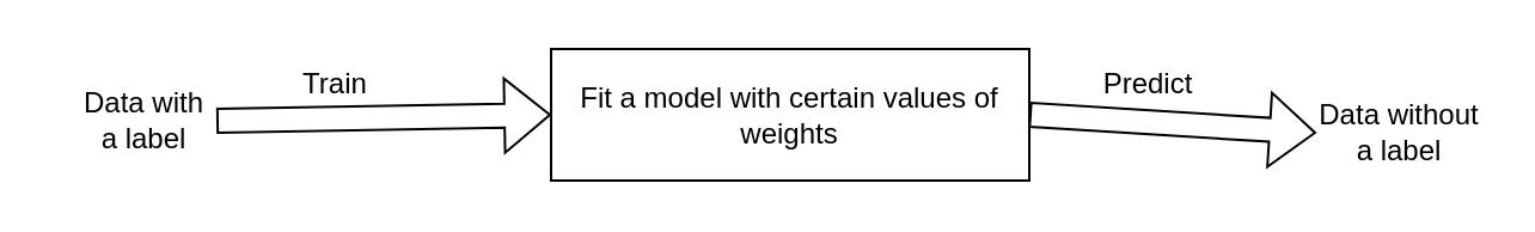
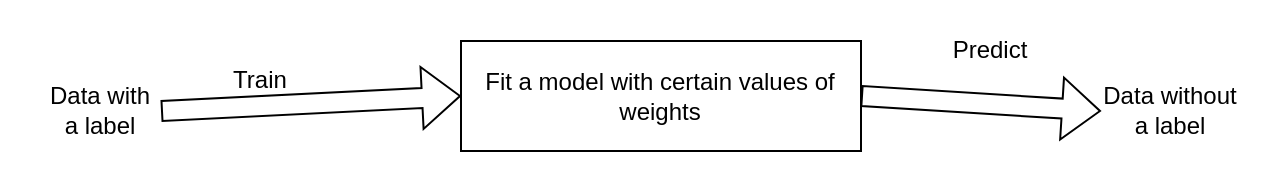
  <mxCell id="0" />
  <mxCell id="1" parent="0" />
  <mxCell id="2" value="Fit a model with certain values of weights" style="rounded=0;whiteSpace=wrap;html=1;" vertex="1" parent="1"><mxGeometry x="230" y="20" width="200" height="55" as="geometry" /></mxCell>
- <mxCell id="3" value="Data with a label" style="text;html=1;strokeColor=none;fillColor=none;align=center;verticalAlign=middle;whiteSpace=wrap;rounded=0;" vertex="1" parent="1"><mxGeometry x="30" y="35" width="60" height="30" as="geometry" /></mxCell>
+ <mxCell id="3" value="Data with a label" style="text;html=1;strokeColor=none;fillColor=none;align=center;verticalAlign=middle;whiteSpace=wrap;rounded=0;" vertex="1" parent="1"><mxGeometry x="20" y="40" width="60" height="30" as="geometry" /></mxCell>
  <mxCell id="4" value="" style="shape=flexArrow;endArrow=classic;html=1;rounded=0;entryX=0;entryY=0.5;entryDx=0;entryDy=0;exitX=1;exitY=0.5;exitDx=0;exitDy=0;" edge="1" parent="1" source="3" target="2"><mxGeometry width="50" height="50" relative="1" as="geometry"><mxPoint x="130" y="80" as="sourcePoint" /><mxPoint x="180" y="30" as="targetPoint" /></mxGeometry></mxCell>
- <mxCell id="5" value="Train" style="text;html=1;strokeColor=none;fillColor=none;align=center;verticalAlign=middle;whiteSpace=wrap;rounded=0;" vertex="1" parent="1"><mxGeometry x="110" y="20" width="60" height="30" as="geometry" /></mxCell>
+ <mxCell id="5" value="Train" style="text;html=1;strokeColor=none;fillColor=none;align=center;verticalAlign=middle;whiteSpace=wrap;rounded=0;" vertex="1" parent="1"><mxGeometry x="100" y="25" width="60" height="30" as="geometry" /></mxCell>
  <mxCell id="6" value="" style="shape=flexArrow;endArrow=classic;html=1;rounded=0;exitX=1;exitY=0.5;exitDx=0;exitDy=0;" edge="1" parent="1" source="2"><mxGeometry width="50" height="50" relative="1" as="geometry"><mxPoint x="470" y="70" as="sourcePoint" /><mxPoint x="550" y="55" as="targetPoint" /></mxGeometry></mxCell>
- <mxCell id="7" value="Predict" style="text;html=1;strokeColor=none;fillColor=none;align=center;verticalAlign=middle;whiteSpace=wrap;rounded=0;" vertex="1" parent="1"><mxGeometry x="450" y="20" width="60" height="30" as="geometry" /></mxCell>
+ <mxCell id="7" value="Predict" style="text;html=1;strokeColor=none;fillColor=none;align=center;verticalAlign=middle;whiteSpace=wrap;rounded=0;" vertex="1" parent="1"><mxGeometry x="465" y="10" width="60" height="30" as="geometry" /></mxCell>
  <mxCell id="8" value="Data without a label" style="text;html=1;strokeColor=none;fillColor=none;align=center;verticalAlign=middle;whiteSpace=wrap;rounded=0;" vertex="1" parent="1"><mxGeometry x="550" y="40" width="70" height="30" as="geometry" /></mxCell>
